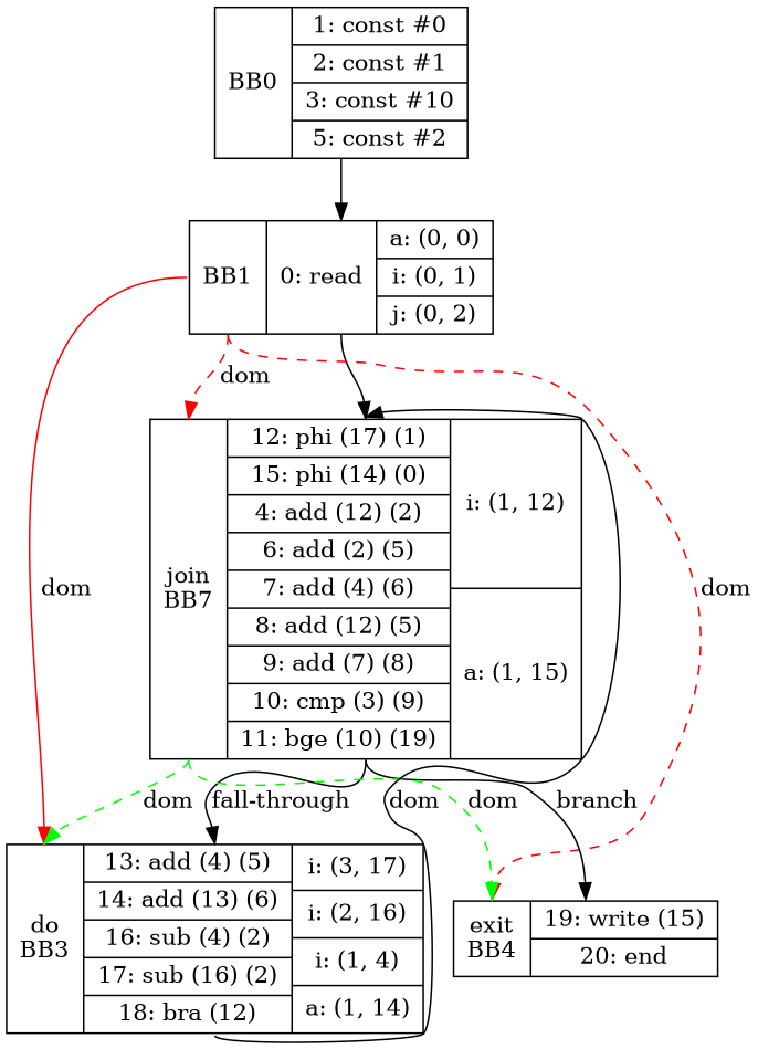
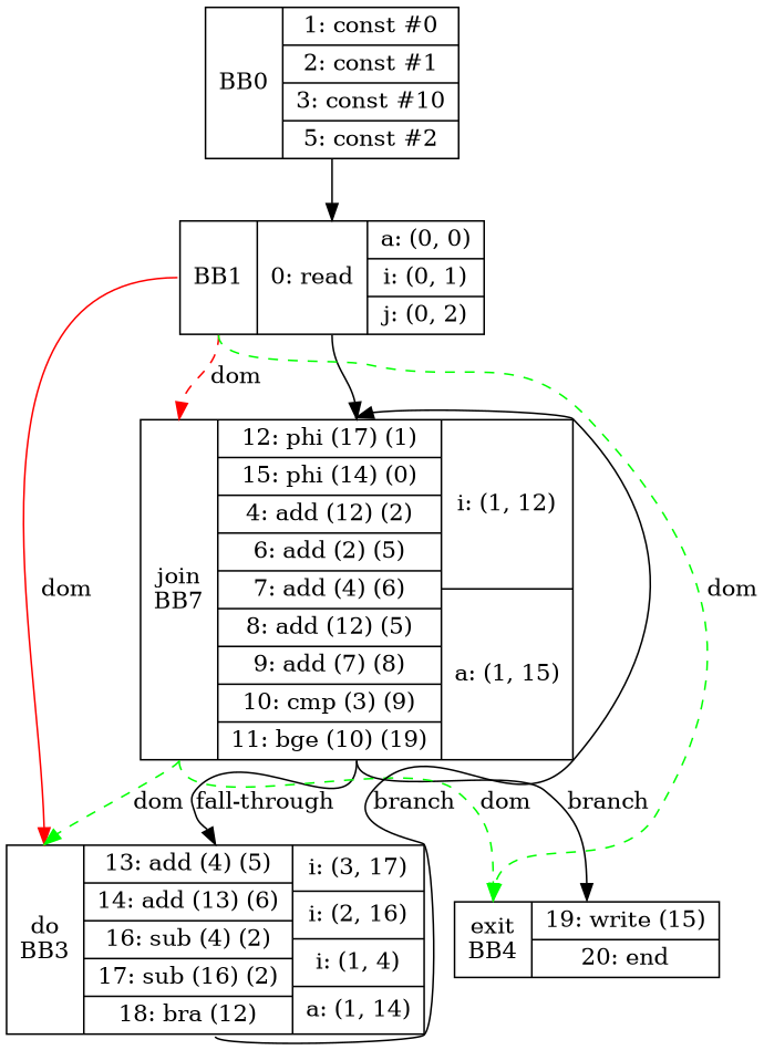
  digraph {
    node [shape=record]
    edge [headport=n tailport=s]
    n1 [label="<b>BB0|{1: const #0|2: const #1|3: const #10|5: const #2}"]
    n2 [label="<b>BB1|{0: read}|{a: (0, 0)|i: (0, 1)|j: (0, 2)}"]
    n3 [label="<b>join\nBB7|{12: phi (17) (1)|15: phi (14) (0)|4: add (12) (2)|6: add (2) (5)|7: add (4) (6)|8: add (12) (5)|9: add (7) (8)|10: cmp (3) (9)|11: bge (10) (19)}|{i: (1, 12)|a: (1, 15)}"]
    n4 [label="<b>do\nBB3|{13: add (4) (5)|14: add (13) (6)|16: sub (4) (2)|17: sub (16) (2)|18: bra (12)}|{i: (3, 17)|i: (2, 16)|i: (1, 4)|a: (1, 14)}"]
    n5 [label="<b>exit\nBB4|{19: write (15)|20: end}"]
    n1 -> n2
    n2 -> n3
    n2 -> n3 [color=red headport=b label=dom style=dashed tailport=b]
    n2 -> n4 [color=red headport=b label=dom style=solid tailport=b]
-   n2 -> n5 [color=red headport=b label=dom style=dashed tailport=b]
+   n2 -> n5 [color=green headport=b label=dom style=dashed tailport=b]
    n3 -> n4 [label="fall-through"]
    n3 -> n4 [color=green headport=b label=dom style=dashed tailport=b]
    n3 -> n5 [label=branch]
    n3 -> n5 [color=green headport=b label=dom style=dashed tailport=b]
-   n4 -> n3 [constraint=false label=dom]
+   n4 -> n3 [constraint=false label=branch]
  }
